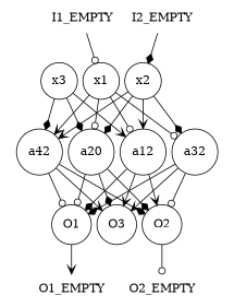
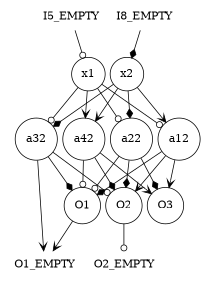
  digraph {
    nodesep=0.1
    rankdir=TB
    splines=line
    node [shape=circle color=black style=solid]
    edge [arrowhead=diamond]
-   I1_EMPTY [shape=none color="" style=""]
-   I2_EMPTY [shape=none color="" style=""]
+   I1_EMPTY [shape=none label=I5_EMPTY color="" style=""]
+   I2_EMPTY [shape=none label=I8_EMPTY color="" style=""]
    x1
    x2
-   x3
    a12
-   a22 [label=a20]
+   a22
    a32
    a42
    O1
    O2
    O3
    O1_EMPTY [shape=none color="" style=""]
    O2_EMPTY [shape=none color="" style=""]
    subgraph sub_1 {
      color=white
      I1_EMPTY
      I2_EMPTY
    }
    subgraph cluster_2 {
      color=white
      x1
      x2
-     x3
    }
    subgraph cluster_3 {
      color=white
      a12
      a22
      a32
      a42
    }
    subgraph cluster_4 {
      color=white
      O1
      O2
      O3
    }
    subgraph sub_5 {
      color=white
      O1_EMPTY
      O2_EMPTY
    }
    I1_EMPTY -> x1 [arrowhead=odot]
    I2_EMPTY -> x2
    x1 -> a12 [arrowhead=odot]
    x1 -> a22 [arrowhead=odot]
    x1 -> a32 [arrowhead=odot]
    x1 -> a42 [arrowhead=vee]
    x2 -> a12 [arrowhead=vee]
    x2 -> a22
    x2 -> a32
    x2 -> a42 [arrowhead=vee]
-   x3 -> a12 [arrowhead=vee]
-   x3 -> a22
-   x3 -> a42
    a12 -> O1
    a12 -> O2 [arrowhead=vee]
    a12 -> O3 [arrowhead=vee]
    a22 -> O1 [arrowhead=odot]
    a22 -> O2
    a22 -> O3
    a32 -> O1
    a32 -> O2 [arrowhead=odot]
-   a32 -> O3 [arrowhead=vee]
+   a32 -> O1_EMPTY [arrowhead=vee]
    a42 -> O1 [arrowhead=odot]
    a42 -> O2
    a42 -> O3 [arrowhead=vee]
    O1 -> O1_EMPTY [arrowhead=vee]
    O2 -> O2_EMPTY [arrowhead=odot]
  }
